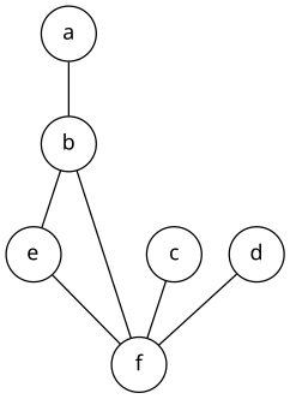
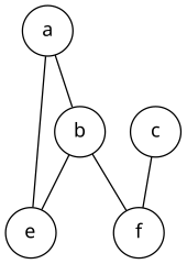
  graph {
    fontname="Noto Sans"
    node [fontname="Noto Sans" shape=circle]
    edge [fontname="Noto Sans"]
    a
    b
    e
    f
    c
-   d
    a -- b
    b -- e
    b -- f
-   e -- f
+   e -- a
    c -- f
-   d -- f
  }
